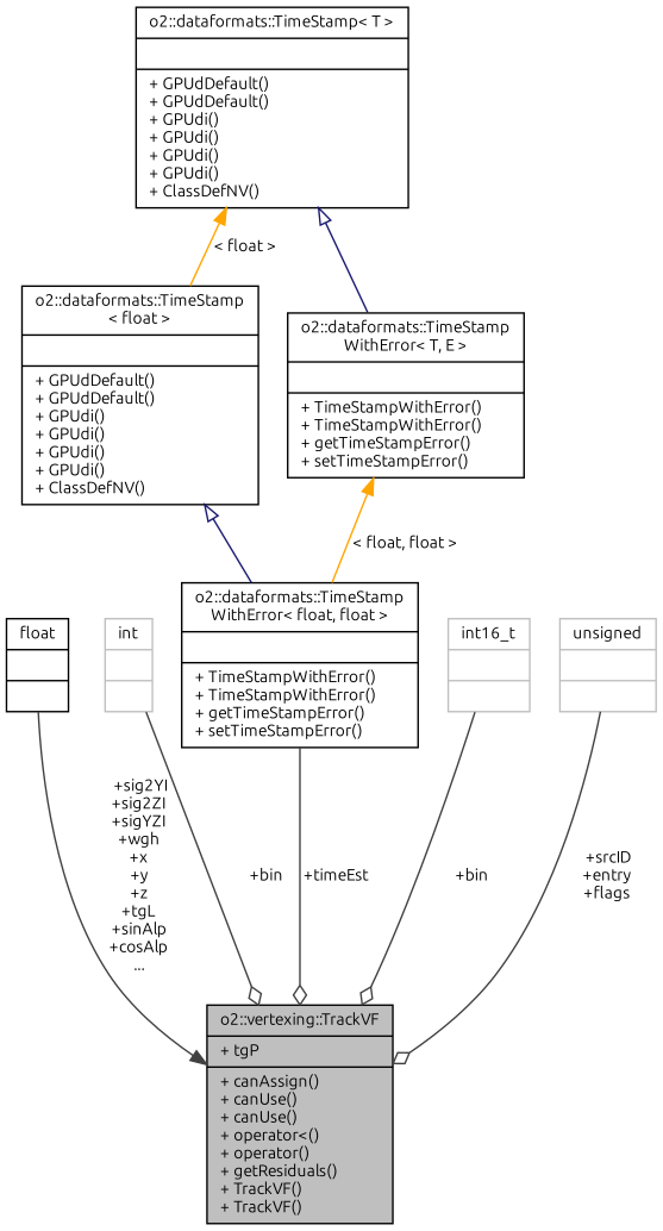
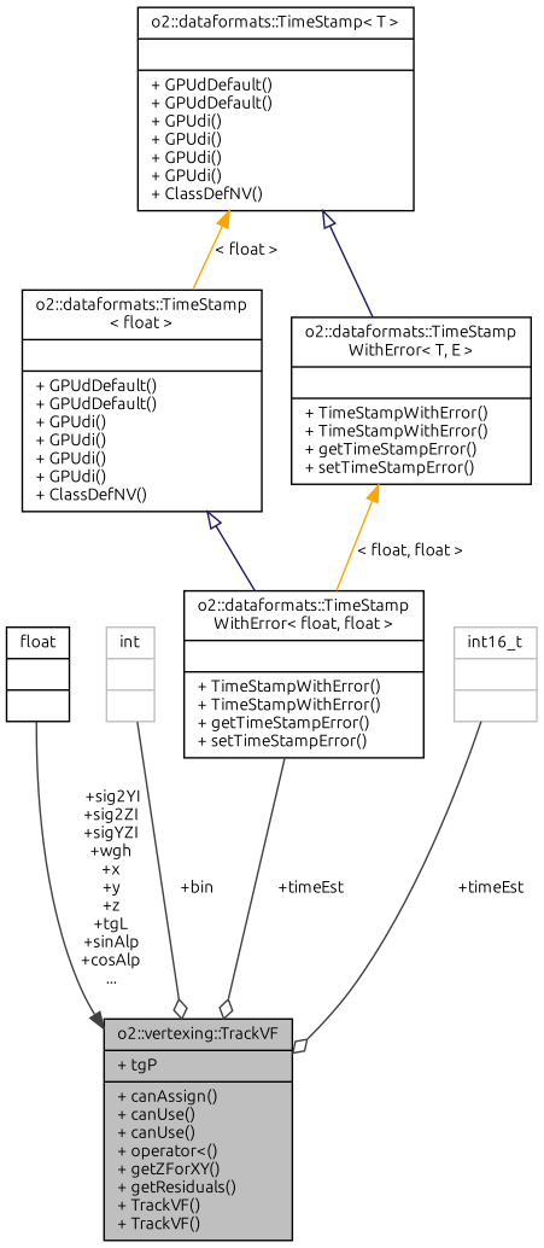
  digraph {
    fontname=Ubuntu
    node [color=black fontname=Ubuntu fontsize=10 shape=record]
    edge [color=grey25 fontname=Ubuntu fontsize=10 labelfontname=Helvetica labelfontsize=10 style=solid]
-   n1 [fillcolor=grey75 fontcolor=black height=0.2 label="{o2::vertexing::TrackVF\n|+ tgP\l|+ canAssign()\l+ canUse()\l+ canUse()\l+ operator\<()\l+ operator()\l+ getResiduals()\l+ TrackVF()\l+ TrackVF()\l}" style=filled width=0.4]
+   n1 [fillcolor=grey75 fontcolor=black height=0.2 label="{o2::vertexing::TrackVF\n|+ tgP\l|+ canAssign()\l+ canUse()\l+ canUse()\l+ operator\<()\l+ getZForXY()\l+ getResiduals()\l+ TrackVF()\l+ TrackVF()\l}" style=filled width=0.4]
    n2 [height=0.2 label="{float\n||}" width=0.4]
    n3 [color=grey75 height=0.2 label="{int\n||}" width=0.4]
    n4 [height=0.2 label="{o2::dataformats::TimeStamp\lWithError\< float, float \>\n||+ TimeStampWithError()\l+ TimeStampWithError()\l+ getTimeStampError()\l+ setTimeStampError()\l}" width=0.4]
    n5 [height=0.2 label="{o2::dataformats::TimeStamp\l\< float \>\n||+ GPUdDefault()\l+ GPUdDefault()\l+ GPUdi()\l+ GPUdi()\l+ GPUdi()\l+ GPUdi()\l+ ClassDefNV()\l}" width=0.4]
    n6 [height=0.2 label="{o2::dataformats::TimeStamp\< T \>\n||+ GPUdDefault()\l+ GPUdDefault()\l+ GPUdi()\l+ GPUdi()\l+ GPUdi()\l+ GPUdi()\l+ ClassDefNV()\l}" width=0.4]
    n7 [height=0.2 label="{o2::dataformats::TimeStamp\lWithError\< T, E \>\n||+ TimeStampWithError()\l+ TimeStampWithError()\l+ getTimeStampError()\l+ setTimeStampError()\l}" width=0.4]
    n8 [color=grey75 height=0.2 label="{int16_t\n||}" width=0.4]
-   n9 [color=grey75 height=0.2 label="{unsigned\n||}" width=0.4]
    n2 -> n1 [arrowhead=normal label=" +sig2YI\n+sig2ZI\n+sigYZI\n+wgh\n+x\n+y\n+z\n+tgL\n+sinAlp\n+cosAlp\n..."]
    n3 -> n1 [arrowhead=odiamond label=" +bin"]
    n4 -> n1 [arrowhead=odiamond label=" +timeEst"]
    n5 -> n4 [arrowtail=onormal color=midnightblue dir=back]
    n6 -> n5 [color=orange dir=back label=" \< float \>"]
    n6 -> n7 [arrowtail=onormal color=midnightblue dir=back]
    n7 -> n4 [color=orange dir=back label=" \< float, float \>"]
-   n8 -> n1 [arrowhead=odiamond label=" +bin"]
-   n9 -> n1 [arrowhead=odiamond label=" +srcID\n+entry\n+flags"]
+   n8 -> n1 [arrowhead=odiamond label=" +timeEst"]
  }
